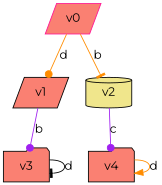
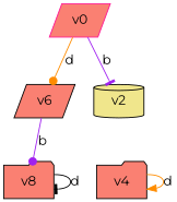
  digraph {
    fontname=Montserrat
    rankdir=TB
    node [color=black fillcolor=salmon fontname=Montserrat isAccepting=true isError=false isInitial=false shape=parallelogram style=filled]
    edge [arrowhead=dot color=darkorange fontname=Montserrat letter=c]
    n1 [color=deeppink isAccepting=false isInitial=true label=v0]
-   n2 [label=v1]
+   n2 [label=v6]
    n3 [fillcolor=khaki label=v2 shape=cylinder]
-   n4 [label=v3 shape=folder]
+   n4 [label=v8 shape=folder]
    n5 [label=v4 shape=folder]
    n1 -> n2 [label=d letter=a]
-   n1 -> n3 [arrowhead=tee label=b letter=b]
+   n1 -> n3 [arrowhead=tee color=purple label=b letter=b]
    n2 -> n4 [color=purple label=b]
-   n3 -> n5 [color=purple label=c]
    n4 -> n4 [arrowhead=tee color=black label=d letter=d]
    n5 -> n5 [arrowhead=normal label=d letter=d]
  }
